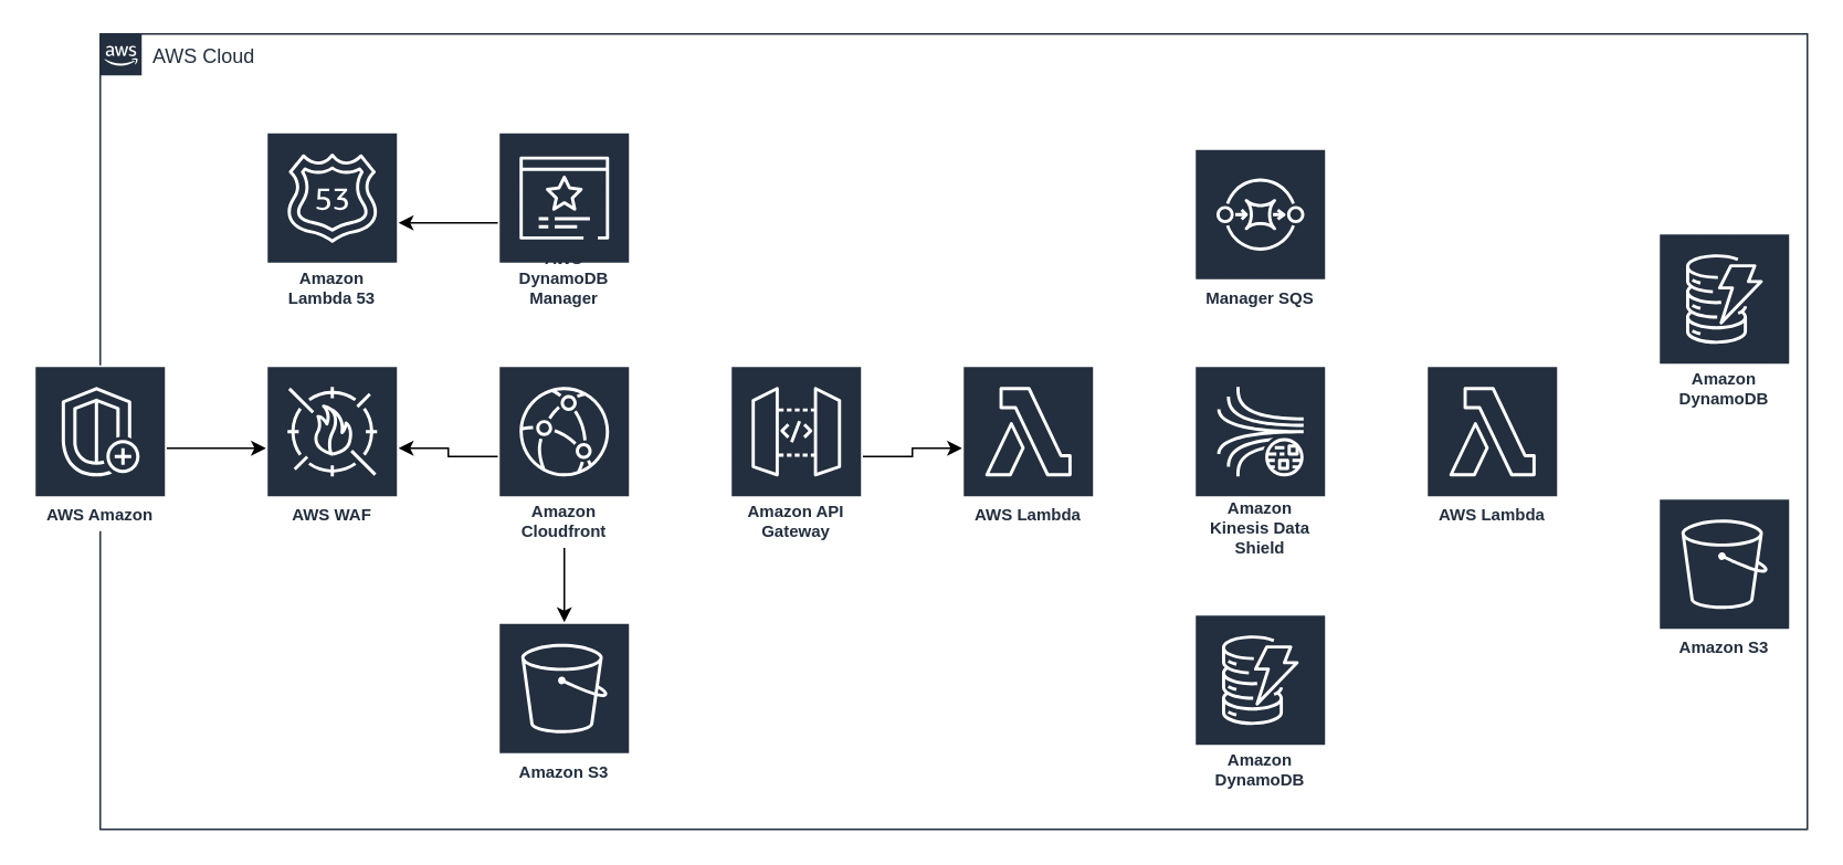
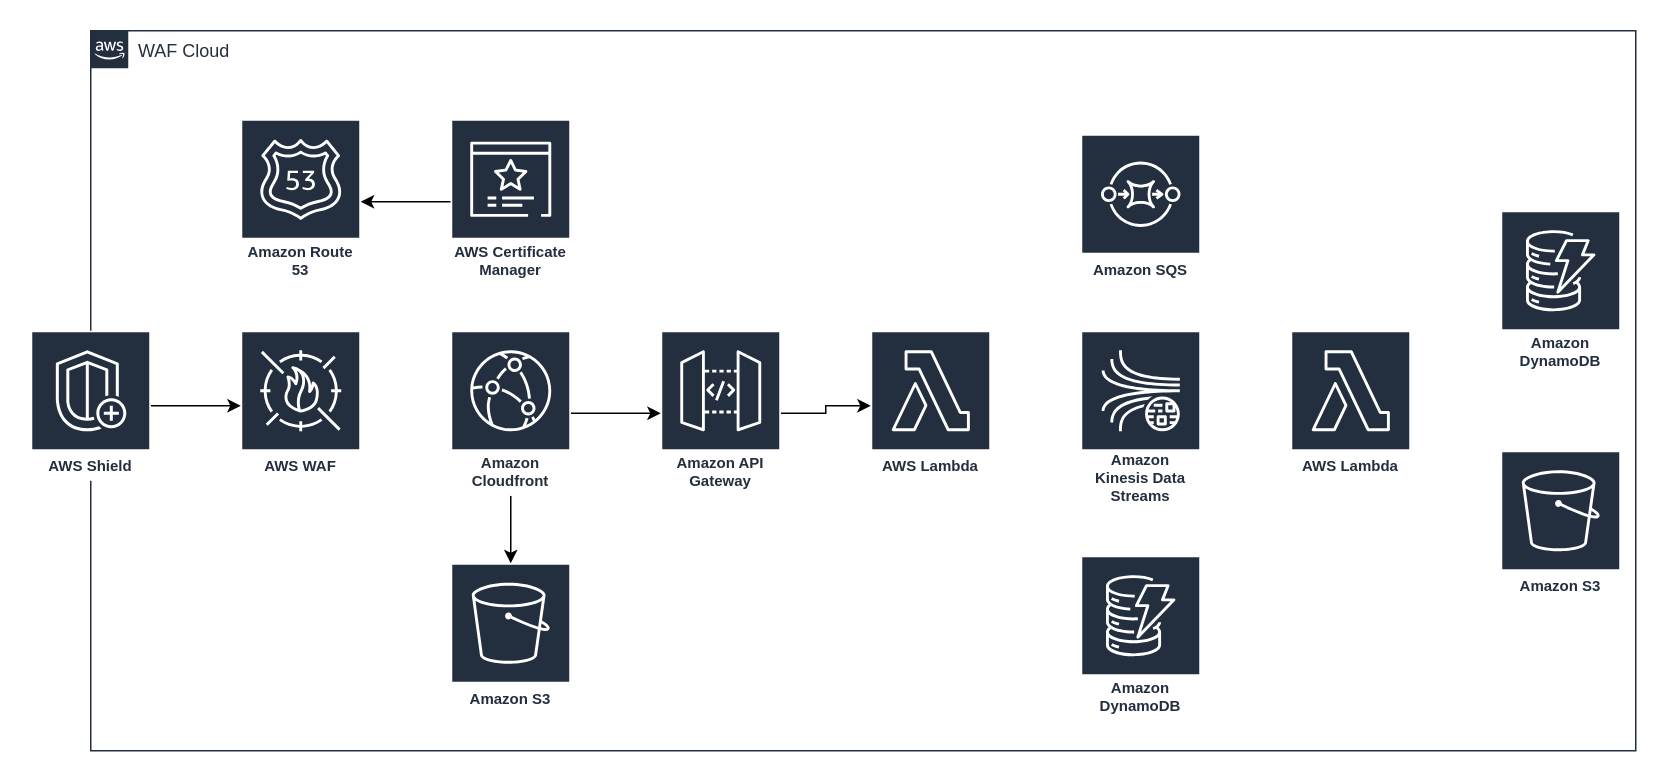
  <mxCell id="0" />
  <mxCell id="1" parent="0" />
- <mxCell id="2" value="AWS Cloud" style="points=[[0,0],[0.25,0],[0.5,0],[0.75,0],[1,0],[1,0.25],[1,0.5],[1,0.75],[1,1],[0.75,1],[0.5,1],[0.25,1],[0,1],[0,0.75],[0,0.5],[0,0.25]];outlineConnect=0;gradientColor=none;html=1;whiteSpace=wrap;fontSize=12;fontStyle=0;shape=mxgraph.aws4.group;grIcon=mxgraph.aws4.group_aws_cloud_alt;strokeColor=#232F3E;fillColor=none;verticalAlign=top;align=left;spacingLeft=30;fontColor=#232F3E;dashed=0;container=1;pointerEvents=0;collapsible=0;recursiveResize=0;" parent="1" vertex="1"><mxGeometry x="60" y="20" width="1030" height="480" as="geometry" /></mxCell>
+ <mxCell id="2" value="WAF Cloud" style="points=[[0,0],[0.25,0],[0.5,0],[0.75,0],[1,0],[1,0.25],[1,0.5],[1,0.75],[1,1],[0.75,1],[0.5,1],[0.25,1],[0,1],[0,0.75],[0,0.5],[0,0.25]];outlineConnect=0;gradientColor=none;html=1;whiteSpace=wrap;fontSize=12;fontStyle=0;shape=mxgraph.aws4.group;grIcon=mxgraph.aws4.group_aws_cloud_alt;strokeColor=#232F3E;fillColor=none;verticalAlign=top;align=left;spacingLeft=30;fontColor=#232F3E;dashed=0;container=1;pointerEvents=0;collapsible=0;recursiveResize=0;" parent="1" vertex="1"><mxGeometry x="60" y="20" width="1030" height="480" as="geometry" /></mxCell>
  <mxCell id="3" value="" style="edgeStyle=orthogonalEdgeStyle;rounded=0;orthogonalLoop=1;jettySize=auto;html=1;" edge="1" parent="2" source="4" target="5"><mxGeometry relative="1" as="geometry" /></mxCell>
- <mxCell id="4" value="AWS DynamoDB Manager" style="sketch=0;outlineConnect=0;fontColor=#232F3E;gradientColor=none;strokeColor=#ffffff;fillColor=#232F3E;dashed=0;verticalLabelPosition=middle;verticalAlign=bottom;align=center;html=1;whiteSpace=wrap;fontSize=10;fontStyle=1;spacing=3;shape=mxgraph.aws4.productIcon;prIcon=mxgraph.aws4.certificate_manager_3;" vertex="1" parent="2"><mxGeometry x="240" y="59" width="80" height="110" as="geometry" /></mxCell>
- <mxCell id="5" value="Amazon Lambda 53" style="sketch=0;outlineConnect=0;fontColor=#232F3E;gradientColor=none;strokeColor=#ffffff;fillColor=#232F3E;dashed=0;verticalLabelPosition=middle;verticalAlign=bottom;align=center;html=1;whiteSpace=wrap;fontSize=10;fontStyle=1;spacing=3;shape=mxgraph.aws4.productIcon;prIcon=mxgraph.aws4.route_53;" vertex="1" parent="2"><mxGeometry x="100" y="59" width="80" height="110" as="geometry" /></mxCell>
+ <mxCell id="4" value="AWS Certificate Manager" style="sketch=0;outlineConnect=0;fontColor=#232F3E;gradientColor=none;strokeColor=#ffffff;fillColor=#232F3E;dashed=0;verticalLabelPosition=middle;verticalAlign=bottom;align=center;html=1;whiteSpace=wrap;fontSize=10;fontStyle=1;spacing=3;shape=mxgraph.aws4.productIcon;prIcon=mxgraph.aws4.certificate_manager_3;" vertex="1" parent="2"><mxGeometry x="240" y="59" width="80" height="110" as="geometry" /></mxCell>
+ <mxCell id="5" value="Amazon Route 53" style="sketch=0;outlineConnect=0;fontColor=#232F3E;gradientColor=none;strokeColor=#ffffff;fillColor=#232F3E;dashed=0;verticalLabelPosition=middle;verticalAlign=bottom;align=center;html=1;whiteSpace=wrap;fontSize=10;fontStyle=1;spacing=3;shape=mxgraph.aws4.productIcon;prIcon=mxgraph.aws4.route_53;" vertex="1" parent="2"><mxGeometry x="100" y="59" width="80" height="110" as="geometry" /></mxCell>
  <mxCell id="6" value="" style="edgeStyle=orthogonalEdgeStyle;rounded=0;orthogonalLoop=1;jettySize=auto;html=1;" edge="1" parent="2" source="8" target="9"><mxGeometry relative="1" as="geometry" /></mxCell>
- <mxCell id="7" value="" style="edgeStyle=orthogonalEdgeStyle;rounded=0;orthogonalLoop=1;jettySize=auto;html=1;" edge="1" parent="2" source="8" target="13"><mxGeometry relative="1" as="geometry" /></mxCell>
+ <mxCell id="7" value="" style="edgeStyle=orthogonalEdgeStyle;rounded=0;orthogonalLoop=1;jettySize=auto;html=1;" edge="1" parent="2" source="8" target="11"><mxGeometry relative="1" as="geometry" /></mxCell>
  <mxCell id="8" value="Amazon Cloudfront" style="sketch=0;outlineConnect=0;fontColor=#232F3E;gradientColor=none;strokeColor=#ffffff;fillColor=#232F3E;dashed=0;verticalLabelPosition=middle;verticalAlign=bottom;align=center;html=1;whiteSpace=wrap;fontSize=10;fontStyle=1;spacing=3;shape=mxgraph.aws4.productIcon;prIcon=mxgraph.aws4.cloudfront;" vertex="1" parent="2"><mxGeometry x="240" y="200" width="80" height="110" as="geometry" /></mxCell>
  <mxCell id="9" value="Amazon S3" style="sketch=0;outlineConnect=0;fontColor=#232F3E;gradientColor=none;strokeColor=#ffffff;fillColor=#232F3E;dashed=0;verticalLabelPosition=middle;verticalAlign=bottom;align=center;html=1;whiteSpace=wrap;fontSize=10;fontStyle=1;spacing=3;shape=mxgraph.aws4.productIcon;prIcon=mxgraph.aws4.s3;" vertex="1" parent="2"><mxGeometry x="240" y="355" width="80" height="100" as="geometry" /></mxCell>
  <mxCell id="10" value="" style="edgeStyle=orthogonalEdgeStyle;rounded=0;orthogonalLoop=1;jettySize=auto;html=1;" edge="1" parent="2" source="11" target="12"><mxGeometry relative="1" as="geometry" /></mxCell>
  <mxCell id="11" value="Amazon API Gateway" style="sketch=0;outlineConnect=0;fontColor=#232F3E;gradientColor=none;strokeColor=#ffffff;fillColor=#232F3E;dashed=0;verticalLabelPosition=middle;verticalAlign=bottom;align=center;html=1;whiteSpace=wrap;fontSize=10;fontStyle=1;spacing=3;shape=mxgraph.aws4.productIcon;prIcon=mxgraph.aws4.api_gateway;" vertex="1" parent="2"><mxGeometry x="380" y="200" width="80" height="110" as="geometry" /></mxCell>
  <mxCell id="12" value="AWS Lambda" style="sketch=0;outlineConnect=0;fontColor=#232F3E;gradientColor=none;strokeColor=#ffffff;fillColor=#232F3E;dashed=0;verticalLabelPosition=middle;verticalAlign=bottom;align=center;html=1;whiteSpace=wrap;fontSize=10;fontStyle=1;spacing=3;shape=mxgraph.aws4.productIcon;prIcon=mxgraph.aws4.lambda;" vertex="1" parent="2"><mxGeometry x="520" y="200" width="80" height="100" as="geometry" /></mxCell>
  <mxCell id="13" value="AWS WAF" style="sketch=0;outlineConnect=0;fontColor=#232F3E;gradientColor=none;strokeColor=#ffffff;fillColor=#232F3E;dashed=0;verticalLabelPosition=middle;verticalAlign=bottom;align=center;html=1;whiteSpace=wrap;fontSize=10;fontStyle=1;spacing=3;shape=mxgraph.aws4.productIcon;prIcon=mxgraph.aws4.waf;" vertex="1" parent="2"><mxGeometry x="100" y="200" width="80" height="100" as="geometry" /></mxCell>
  <mxCell id="14" value="" style="edgeStyle=orthogonalEdgeStyle;rounded=0;orthogonalLoop=1;jettySize=auto;html=1;" edge="1" parent="2" source="15" target="13"><mxGeometry relative="1" as="geometry" /></mxCell>
- <mxCell id="15" value="AWS Amazon" style="sketch=0;outlineConnect=0;fontColor=#232F3E;gradientColor=none;strokeColor=#ffffff;fillColor=#232F3E;dashed=0;verticalLabelPosition=middle;verticalAlign=bottom;align=center;html=1;whiteSpace=wrap;fontSize=10;fontStyle=1;spacing=3;shape=mxgraph.aws4.productIcon;prIcon=mxgraph.aws4.shield;" vertex="1" parent="2"><mxGeometry x="-40" y="200" width="80" height="100" as="geometry" /></mxCell>
- <mxCell id="16" value="Amazon Kinesis Data Shield" style="sketch=0;outlineConnect=0;fontColor=#232F3E;gradientColor=none;strokeColor=#ffffff;fillColor=#232F3E;dashed=0;verticalLabelPosition=middle;verticalAlign=bottom;align=center;html=1;whiteSpace=wrap;fontSize=10;fontStyle=1;spacing=3;shape=mxgraph.aws4.productIcon;prIcon=mxgraph.aws4.kinesis_data_streams;" vertex="1" parent="2"><mxGeometry x="660" y="200" width="80" height="120" as="geometry" /></mxCell>
- <mxCell id="17" value="Manager SQS" style="sketch=0;outlineConnect=0;fontColor=#232F3E;gradientColor=none;strokeColor=#ffffff;fillColor=#232F3E;dashed=0;verticalLabelPosition=middle;verticalAlign=bottom;align=center;html=1;whiteSpace=wrap;fontSize=10;fontStyle=1;spacing=3;shape=mxgraph.aws4.productIcon;prIcon=mxgraph.aws4.sqs;" vertex="1" parent="2"><mxGeometry x="660" y="69" width="80" height="100" as="geometry" /></mxCell>
+ <mxCell id="15" value="AWS Shield" style="sketch=0;outlineConnect=0;fontColor=#232F3E;gradientColor=none;strokeColor=#ffffff;fillColor=#232F3E;dashed=0;verticalLabelPosition=middle;verticalAlign=bottom;align=center;html=1;whiteSpace=wrap;fontSize=10;fontStyle=1;spacing=3;shape=mxgraph.aws4.productIcon;prIcon=mxgraph.aws4.shield;" vertex="1" parent="2"><mxGeometry x="-40" y="200" width="80" height="100" as="geometry" /></mxCell>
+ <mxCell id="16" value="Amazon Kinesis Data Streams" style="sketch=0;outlineConnect=0;fontColor=#232F3E;gradientColor=none;strokeColor=#ffffff;fillColor=#232F3E;dashed=0;verticalLabelPosition=middle;verticalAlign=bottom;align=center;html=1;whiteSpace=wrap;fontSize=10;fontStyle=1;spacing=3;shape=mxgraph.aws4.productIcon;prIcon=mxgraph.aws4.kinesis_data_streams;" vertex="1" parent="2"><mxGeometry x="660" y="200" width="80" height="120" as="geometry" /></mxCell>
+ <mxCell id="17" value="Amazon SQS" style="sketch=0;outlineConnect=0;fontColor=#232F3E;gradientColor=none;strokeColor=#ffffff;fillColor=#232F3E;dashed=0;verticalLabelPosition=middle;verticalAlign=bottom;align=center;html=1;whiteSpace=wrap;fontSize=10;fontStyle=1;spacing=3;shape=mxgraph.aws4.productIcon;prIcon=mxgraph.aws4.sqs;" vertex="1" parent="2"><mxGeometry x="660" y="69" width="80" height="100" as="geometry" /></mxCell>
  <mxCell id="18" value="Amazon DynamoDB" style="sketch=0;outlineConnect=0;fontColor=#232F3E;gradientColor=none;strokeColor=#ffffff;fillColor=#232F3E;dashed=0;verticalLabelPosition=middle;verticalAlign=bottom;align=center;html=1;whiteSpace=wrap;fontSize=10;fontStyle=1;spacing=3;shape=mxgraph.aws4.productIcon;prIcon=mxgraph.aws4.dynamodb;" vertex="1" parent="2"><mxGeometry x="660" y="350" width="80" height="110" as="geometry" /></mxCell>
  <mxCell id="19" value="AWS Lambda" style="sketch=0;outlineConnect=0;fontColor=#232F3E;gradientColor=none;strokeColor=#ffffff;fillColor=#232F3E;dashed=0;verticalLabelPosition=middle;verticalAlign=bottom;align=center;html=1;whiteSpace=wrap;fontSize=10;fontStyle=1;spacing=3;shape=mxgraph.aws4.productIcon;prIcon=mxgraph.aws4.lambda;" vertex="1" parent="2"><mxGeometry x="800" y="200" width="80" height="100" as="geometry" /></mxCell>
  <mxCell id="20" value="Amazon DynamoDB" style="sketch=0;outlineConnect=0;fontColor=#232F3E;gradientColor=none;strokeColor=#ffffff;fillColor=#232F3E;dashed=0;verticalLabelPosition=middle;verticalAlign=bottom;align=center;html=1;whiteSpace=wrap;fontSize=10;fontStyle=1;spacing=3;shape=mxgraph.aws4.productIcon;prIcon=mxgraph.aws4.dynamodb;" vertex="1" parent="2"><mxGeometry x="940" y="120" width="80" height="110" as="geometry" /></mxCell>
  <mxCell id="21" value="Amazon S3" style="sketch=0;outlineConnect=0;fontColor=#232F3E;gradientColor=none;strokeColor=#ffffff;fillColor=#232F3E;dashed=0;verticalLabelPosition=middle;verticalAlign=bottom;align=center;html=1;whiteSpace=wrap;fontSize=10;fontStyle=1;spacing=3;shape=mxgraph.aws4.productIcon;prIcon=mxgraph.aws4.s3;" vertex="1" parent="2"><mxGeometry x="940" y="280" width="80" height="100" as="geometry" /></mxCell>
